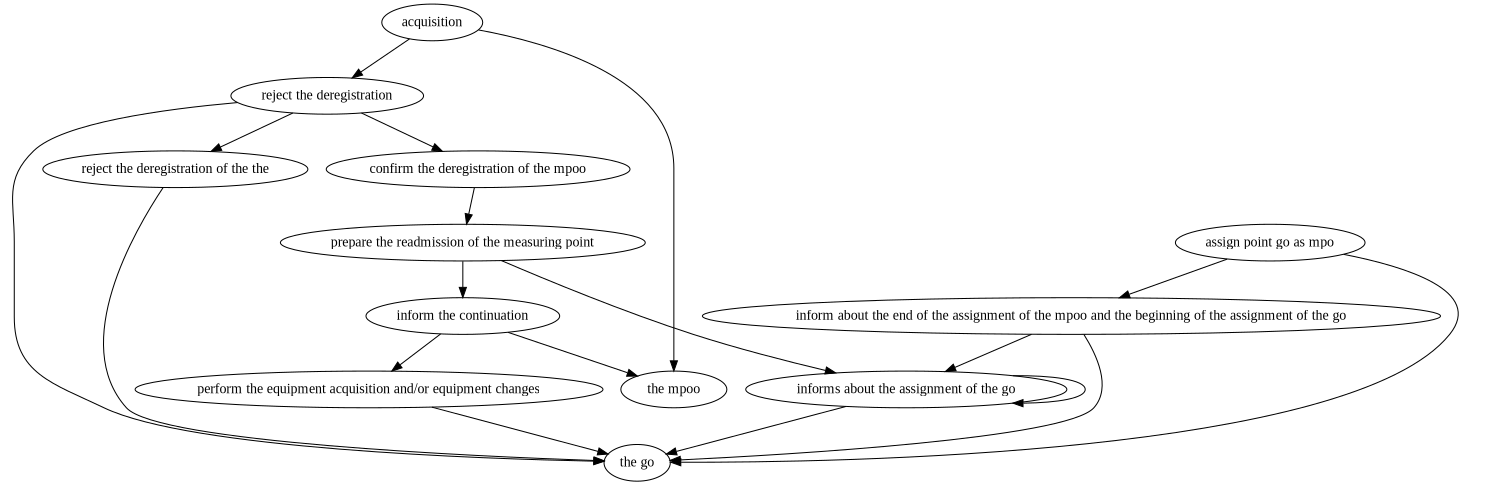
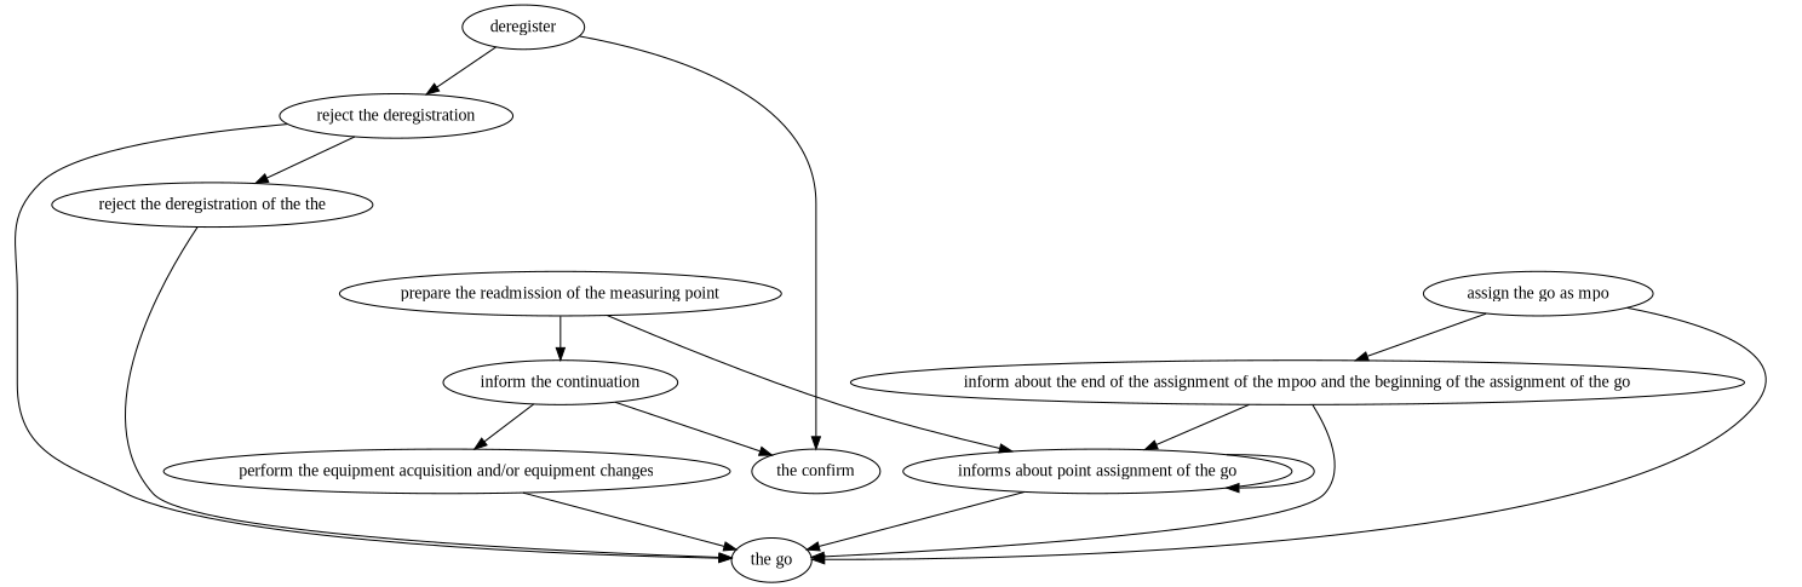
  digraph {
    fontname="Liberation Serif"
    node [fontname="Liberation Serif"]
    edge [attrs="{'type': 'flow', 'label': 'flow'}" fontname="Liberation Serif"]
-   deregister [attrs="{'type': 'Activity', 'label': 'deregister'}" label=acquisition]
+   deregister [attrs="{'type': 'Activity', 'label': 'deregister'}"]
    n2 [attrs="{'type': 'Activity', 'label': 'verify the deregistration'}" label="reject the deregistration"]
-   "the mpoo" [attrs="{'type': 'Actor', 'label': 'the mpoo'}"]
+   "the mpoo" [attrs="{'type': 'Actor', 'label': 'the mpoo'}" label="the confirm"]
    n4 [attrs="{'type': 'Activity', 'label': 'reject the deregistration of the mpoo'}" label="reject the deregistration of the the"]
-   "confirm the deregistration of the mpoo" [attrs="{'type': 'Activity', 'label': 'confirm the deregistration of the mpoo'}"]
    "the go" [attrs="{'type': 'Actor', 'label': 'the go'}"]
    "prepare the readmission of the measuring point" [attrs="{'type': 'Activity', 'label': 'prepare the readmission of the measuring point'}"]
    n8 [attrs="{'type': 'Activity', 'label': 'confirm the continuation'}" label="inform the continuation"]
-   "informs about the assignment of the go" [attrs="{'type': 'Activity', 'label': 'informs about the assignment of the go'}"]
+   "informs about the assignment of the go" [attrs="{'type': 'Activity', 'label': 'informs about the assignment of the go'}" label="informs about point assignment of the go"]
    "perform the equipment acquisition and/or equipment changes" [attrs="{'type': 'Activity', 'label': 'perform the equipment acquisition and/or equipment changes'}"]
-   "assign the go as mpo" [attrs="{'type': 'Activity', 'label': 'assign the go as mpo'}" label="assign point go as mpo"]
+   "assign the go as mpo" [attrs="{'type': 'Activity', 'label': 'assign the go as mpo'}"]
    "inform about the end of the assignment of the mpoo and the beginning of the assignment of the go" [attrs="{'type': 'Activity', 'label': 'inform about the end of the assignment of the mpoo and the beginning of the assignment of the go'}"]
    deregister -> n2
    deregister -> "the mpoo" [attrs="{'type': 'actor performer', 'label': 'actor performer'}"]
    n2 -> n4
-   n2 -> "confirm the deregistration of the mpoo"
    n2 -> "the go" [attrs="{'type': 'actor performer', 'label': 'actor performer'}"]
    n4 -> "the go" [attrs="{'type': 'actor performer', 'label': 'actor performer'}"]
-   "confirm the deregistration of the mpoo" -> "prepare the readmission of the measuring point"
    "prepare the readmission of the measuring point" -> n8
    "prepare the readmission of the measuring point" -> "informs about the assignment of the go" [attrs="{'type': 'actor performer', 'label': 'actor performer'}"]
    n8 -> "the mpoo" [attrs="{'type': 'actor performer', 'label': 'actor performer'}"]
    n8 -> "perform the equipment acquisition and/or equipment changes"
    "informs about the assignment of the go" -> "the go" [attrs="{'type': 'actor performer', 'label': 'actor performer'}"]
    "informs about the assignment of the go" -> "informs about the assignment of the go"
    "perform the equipment acquisition and/or equipment changes" -> "the go" [attrs="{'type': 'actor performer', 'label': 'actor performer'}"]
    "assign the go as mpo" -> "the go" [attrs="{'type': 'actor performer', 'label': 'actor performer'}"]
    "assign the go as mpo" -> "inform about the end of the assignment of the mpoo and the beginning of the assignment of the go"
    "inform about the end of the assignment of the mpoo and the beginning of the assignment of the go" -> "the go" [attrs="{'type': 'actor performer', 'label': 'actor performer'}"]
    "inform about the end of the assignment of the mpoo and the beginning of the assignment of the go" -> "informs about the assignment of the go"
  }
